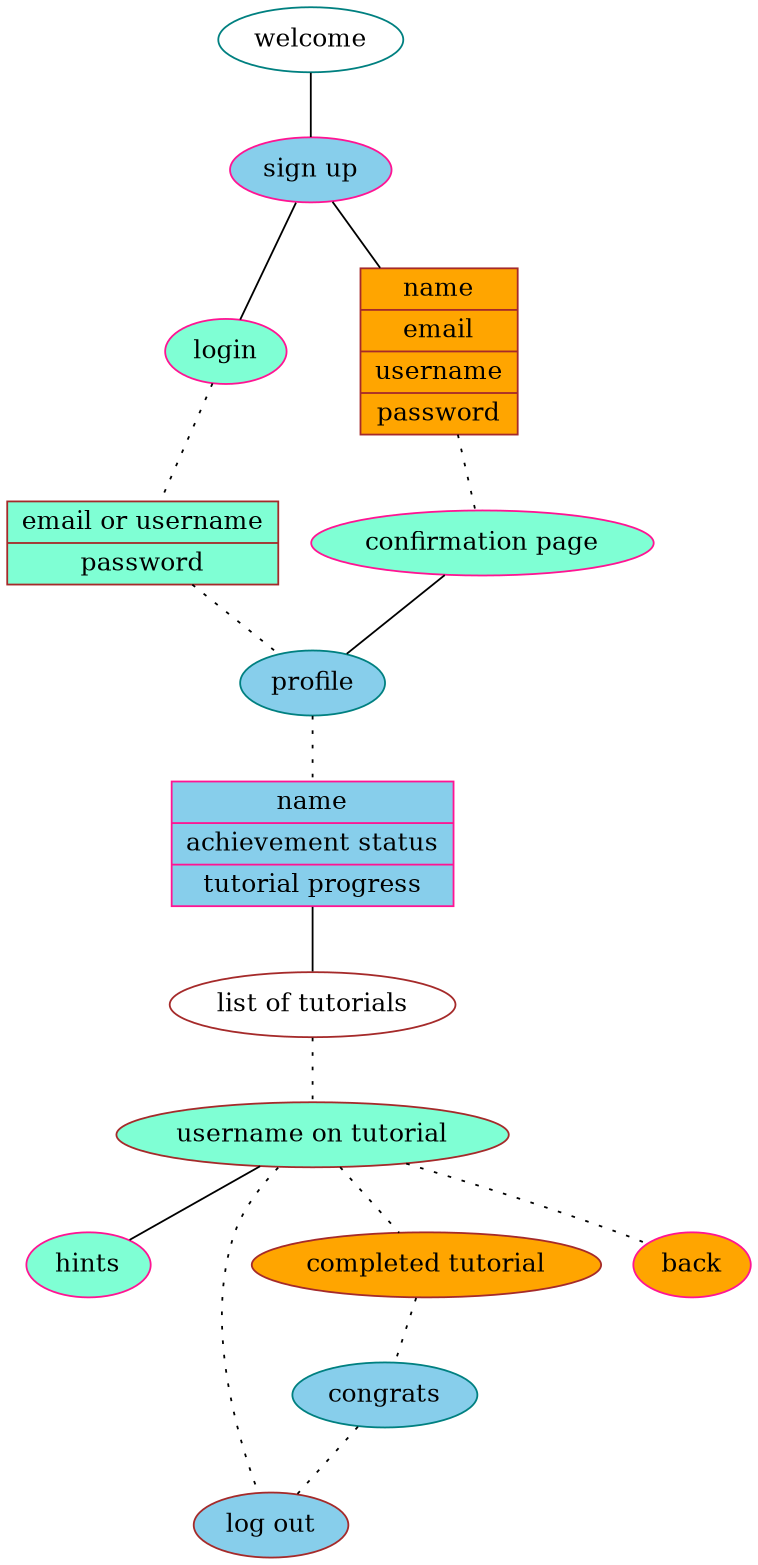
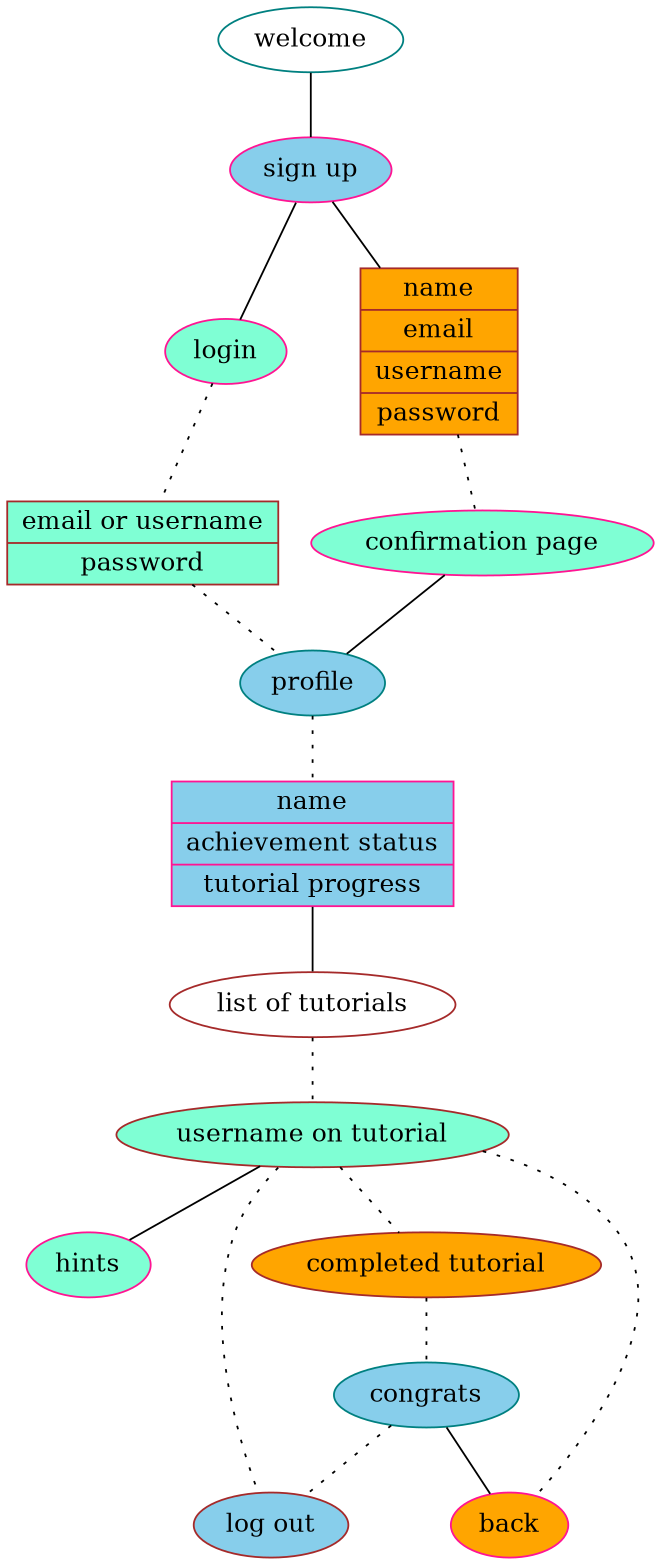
  graph {
    node [color=deeppink fillcolor=skyblue style=filled]
    edge [style=dotted]
    n1 [color=teal fillcolor=white label=welcome]
    n2 [label="sign up"]
    n3 [fillcolor=aquamarine label=login]
    n4 [color=brown fillcolor=orange label="{<f0> name|<f1> email|<f2> username|<f3> password}" shape=record]
    n5 [color=brown fillcolor=aquamarine label="{<f0> email or username|<f1> password}" shape=record]
    n6 [fillcolor=aquamarine label="confirmation page"]
    n7 [color=teal label=profile]
    n8 [label="{<f0> name|<f1> achievement status|<f2> tutorial progress}" shape=record]
    n9 [color=brown fillcolor=white label="list of tutorials"]
    n10 [color=brown fillcolor=aquamarine label="username on tutorial"]
    n11 [fillcolor=aquamarine label=hints]
    n12 [color=brown label="log out"]
    n13 [color=brown fillcolor=orange label="completed tutorial"]
    n14 [fillcolor=orange label=back]
    n15 [color=teal label=congrats]
    n1 -- n2 [style=solid]
    n2 -- n3 [style=solid]
    n2 -- n4 [style=solid]
    n3 -- n5
    n4 -- n6
    n5 -- n7
    n6 -- n7 [style=solid]
    n7 -- n8
    n8 -- n9 [style=solid]
    n9 -- n10
    n10 -- n11 [style=solid]
    n10 -- n12
    n10 -- n13
    n10 -- n14
    n13 -- n15
    n15 -- n12
+   n15 -- n14 [style=solid]
  }
